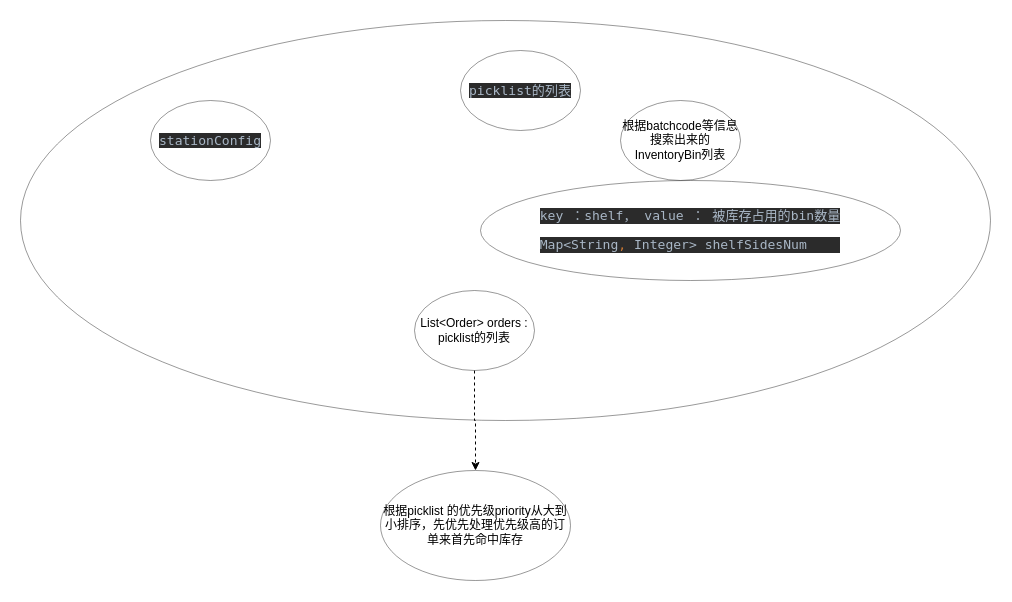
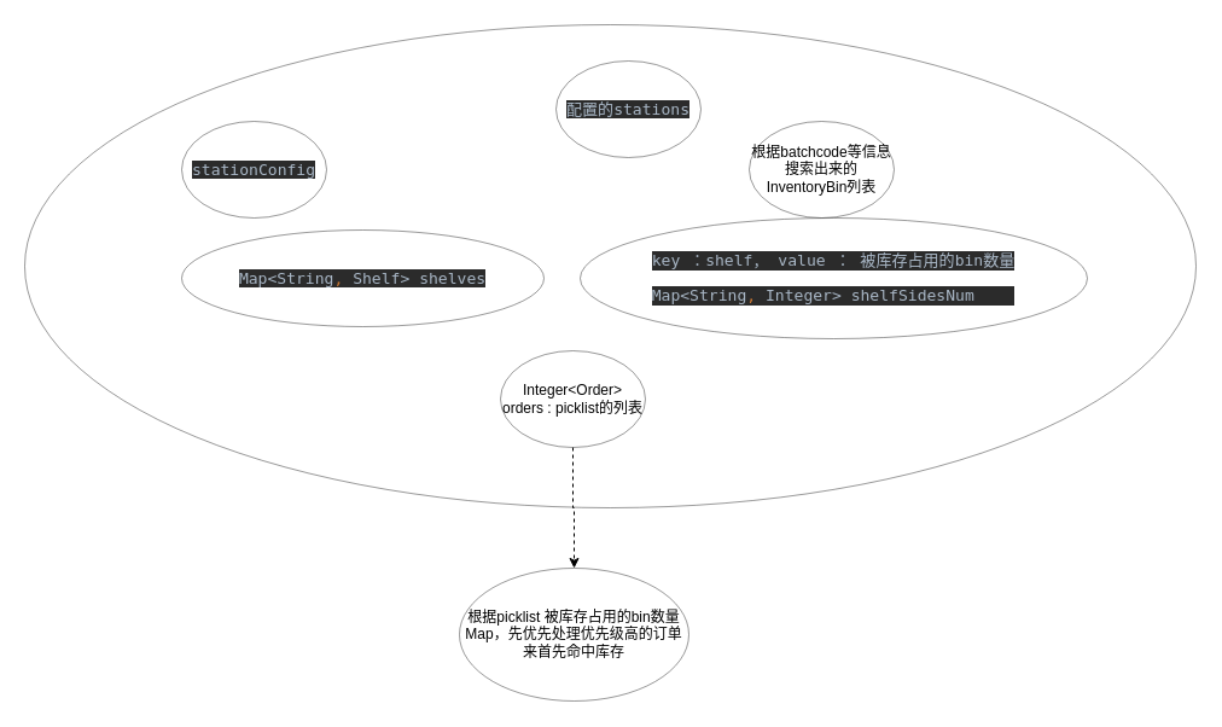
  <mxCell id="0" />
  <mxCell id="1" parent="0" />
  <mxCell id="2" value="" style="ellipse;whiteSpace=wrap;html=1;opacity=40;" vertex="1" parent="1"><mxGeometry x="20" y="20" width="970" height="400" as="geometry" /></mxCell>
  <mxCell id="3" value="&lt;pre style=&quot;text-align: start; background-color: rgb(43, 43, 43); color: rgb(169, 183, 198); font-family: &amp;quot;JetBrains Mono&amp;quot;, monospace; font-size: 9.8pt;&quot;&gt;stationConfig&lt;/pre&gt;" style="ellipse;whiteSpace=wrap;html=1;opacity=40;" vertex="1" parent="1"><mxGeometry x="150" y="100" width="120" height="80" as="geometry" /></mxCell>
  <mxCell id="4" style="edgeStyle=orthogonalEdgeStyle;rounded=0;orthogonalLoop=1;jettySize=auto;html=1;dashed=1;" edge="1" parent="1" source="5" target="10"><mxGeometry relative="1" as="geometry"><mxPoint x="474" y="510" as="targetPoint" /></mxGeometry></mxCell>
- <mxCell id="5" value="List&amp;lt;Order&amp;gt; orders : picklist的列表" style="ellipse;whiteSpace=wrap;html=1;opacity=40;" vertex="1" parent="1"><mxGeometry x="414" y="290" width="120" height="80" as="geometry" /></mxCell>
- <mxCell id="6" value="&lt;pre style=&quot;text-align: start; background-color: rgb(43, 43, 43); color: rgb(169, 183, 198); font-family: &amp;quot;JetBrains Mono&amp;quot;, monospace; font-size: 9.8pt;&quot;&gt;picklist的列表&lt;/pre&gt;" style="ellipse;whiteSpace=wrap;html=1;opacity=40;" vertex="1" parent="1"><mxGeometry x="460" y="50" width="120" height="80" as="geometry" /></mxCell>
+ <mxCell id="5" value="Integer&amp;lt;Order&amp;gt; orders : picklist的列表" style="ellipse;whiteSpace=wrap;html=1;opacity=40;" vertex="1" parent="1"><mxGeometry x="414" y="290" width="120" height="80" as="geometry" /></mxCell>
+ <mxCell id="6" value="&lt;pre style=&quot;text-align: start; background-color: rgb(43, 43, 43); color: rgb(169, 183, 198); font-family: &amp;quot;JetBrains Mono&amp;quot;, monospace; font-size: 9.8pt;&quot;&gt;配置的stations&lt;/pre&gt;" style="ellipse;whiteSpace=wrap;html=1;opacity=40;" vertex="1" parent="1"><mxGeometry x="460" y="50" width="120" height="80" as="geometry" /></mxCell>
  <mxCell id="7" value="根据batchcode等信息搜索出来的InventoryBin列表" style="ellipse;whiteSpace=wrap;html=1;opacity=40;" vertex="1" parent="1"><mxGeometry x="620" y="100" width="120" height="80" as="geometry" /></mxCell>
+ <mxCell id="8" value="&lt;pre style=&quot;text-align: start; background-color: rgb(43, 43, 43); color: rgb(169, 183, 198); font-family: &amp;quot;JetBrains Mono&amp;quot;, monospace; font-size: 9.8pt;&quot;&gt;&lt;pre style=&quot;font-family: &amp;quot;JetBrains Mono&amp;quot;, monospace; font-size: 9.8pt;&quot;&gt;Map&amp;lt;String&lt;span style=&quot;color: rgb(204, 120, 50);&quot;&gt;, &lt;/span&gt;Shelf&amp;gt; shelves&lt;/pre&gt;&lt;/pre&gt;" style="ellipse;whiteSpace=wrap;html=1;opacity=40;" vertex="1" parent="1"><mxGeometry x="150" y="190" width="300" height="80" as="geometry" /></mxCell>
  <mxCell id="9" value="&lt;pre style=&quot;text-align: start; background-color: rgb(43, 43, 43); color: rgb(169, 183, 198); font-family: &amp;quot;JetBrains Mono&amp;quot;, monospace; font-size: 9.8pt;&quot;&gt;key ：shelf， value ： 被库存占用的bin数量&lt;/pre&gt;&lt;pre style=&quot;text-align: start; background-color: rgb(43, 43, 43); color: rgb(169, 183, 198); font-family: &amp;quot;JetBrains Mono&amp;quot;, monospace; font-size: 9.8pt;&quot;&gt;Map&amp;lt;String&lt;span style=&quot;color: rgb(204, 120, 50);&quot;&gt;, &lt;/span&gt;Integer&amp;gt; shelfSidesNum&lt;/pre&gt;" style="ellipse;whiteSpace=wrap;html=1;opacity=40;" vertex="1" parent="1"><mxGeometry x="480" y="180" width="420" height="100" as="geometry" /></mxCell>
- <mxCell id="10" value="根据picklist 的优先级priority从大到小排序，先优先处理优先级高的订单来首先命中库存" style="ellipse;whiteSpace=wrap;html=1;opacity=40;" vertex="1" parent="1"><mxGeometry x="380" y="470" width="190" height="110" as="geometry" /></mxCell>
+ <mxCell id="10" value="根据picklist 被库存占用的bin数量Map，先优先处理优先级高的订单来首先命中库存" style="ellipse;whiteSpace=wrap;html=1;opacity=40;" vertex="1" parent="1"><mxGeometry x="380" y="470" width="190" height="110" as="geometry" /></mxCell>
